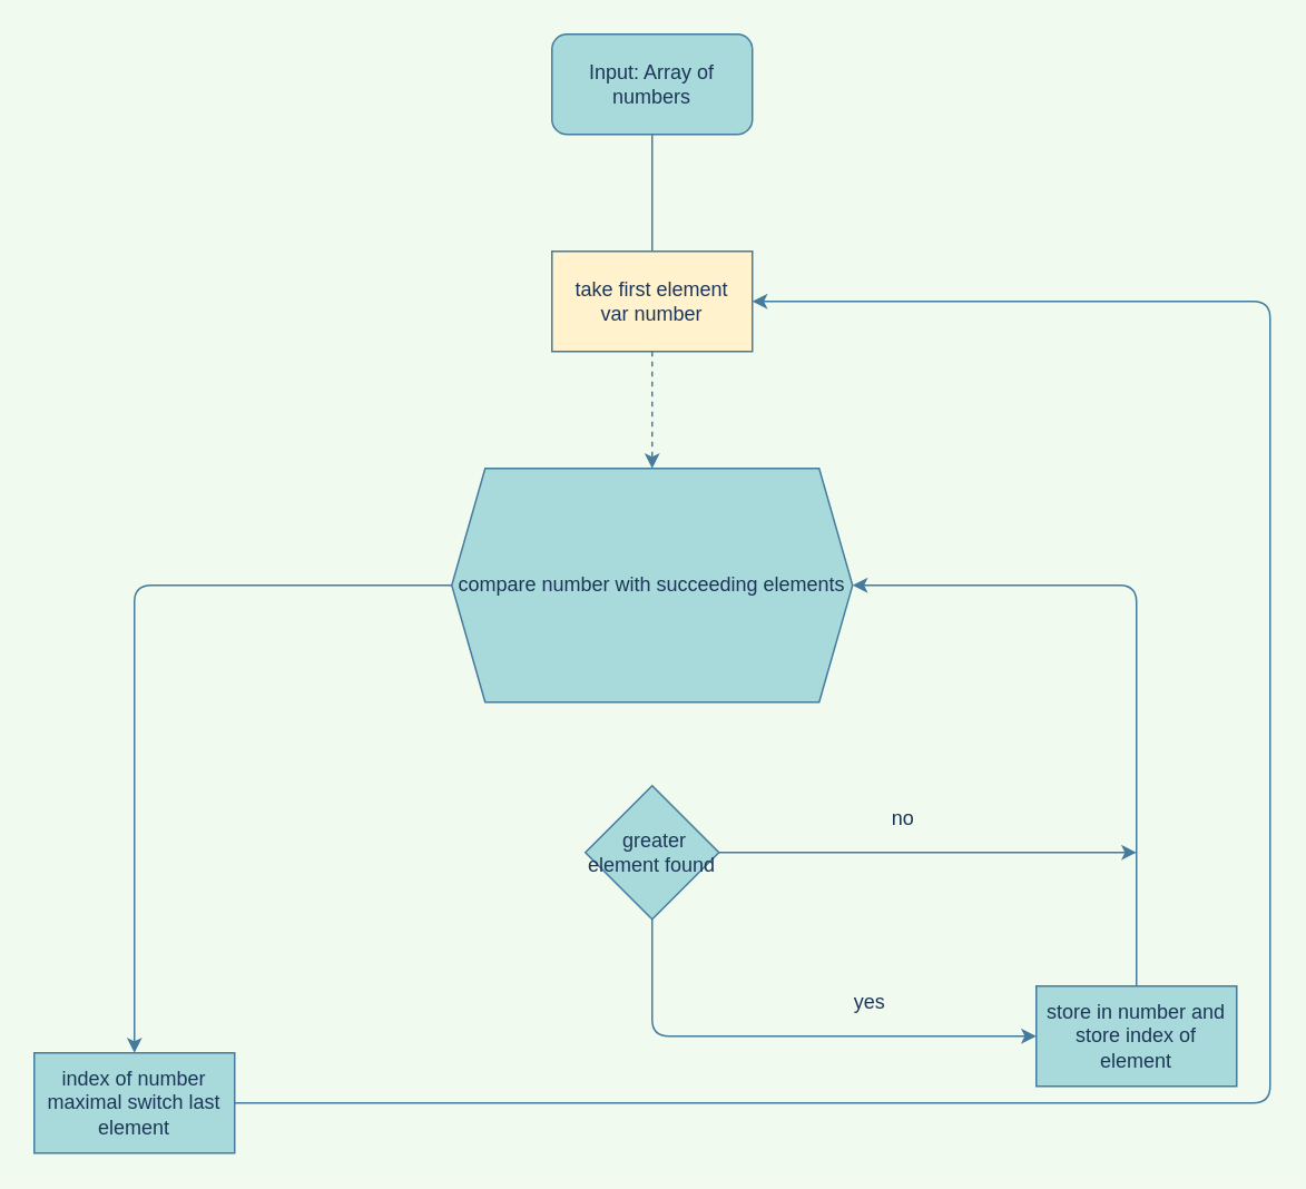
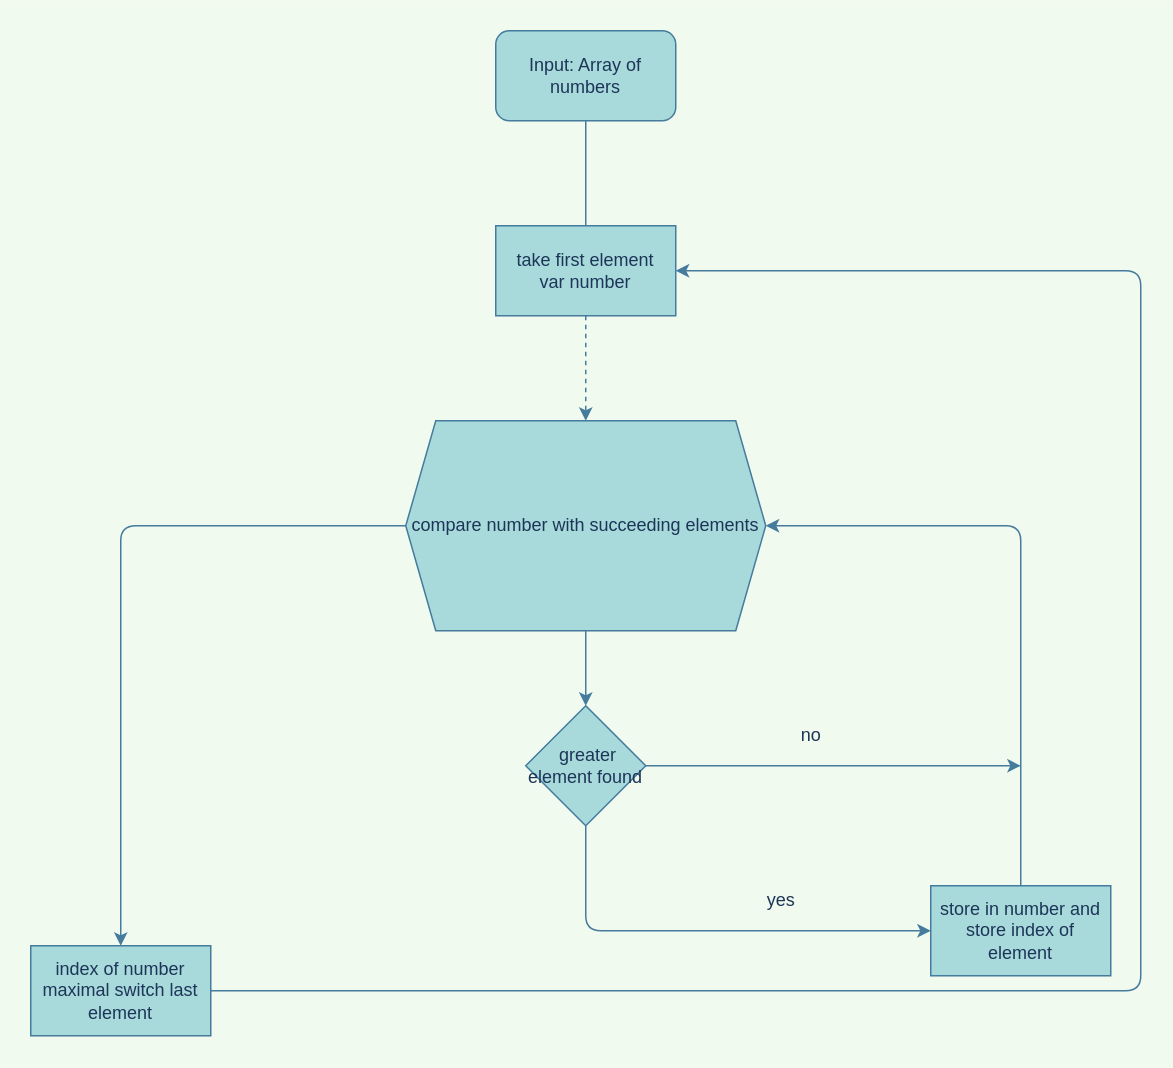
  <mxCell id="0" />
  <mxCell id="1" parent="0" />
  <mxCell id="2" style="edgeStyle=orthogonalEdgeStyle;curved=0;rounded=1;sketch=0;orthogonalLoop=1;jettySize=auto;html=1;fontColor=#1D3557;strokeColor=#457B9D;fillColor=#A8DADC;" edge="1" parent="1" source="3"><mxGeometry relative="1" as="geometry"><mxPoint x="390" y="160" as="targetPoint" /></mxGeometry></mxCell>
  <mxCell id="3" value="Input: Array of numbers" style="rounded=1;whiteSpace=wrap;html=1;sketch=0;fontColor=#1D3557;strokeColor=#457B9D;fillColor=#A8DADC;" vertex="1" parent="1"><mxGeometry x="330" width="120" height="60" as="geometry" y="20" /></mxCell>
  <mxCell id="4" style="edgeStyle=orthogonalEdgeStyle;curved=0;rounded=1;sketch=0;orthogonalLoop=1;jettySize=auto;html=1;entryX=0.5;entryY=0;entryDx=0;entryDy=0;fontColor=#1D3557;strokeColor=#457B9D;fillColor=#A8DADC;dashed=1;" edge="1" parent="1" source="5" target="8"><mxGeometry relative="1" as="geometry" /></mxCell>
- <mxCell id="5" value="take first element&lt;br&gt;var number" style="whiteSpace=wrap;html=1;rounded=0;sketch=0;fontColor=#1D3557;strokeColor=#457B9D;fillColor=#fff2cc;" vertex="1" parent="1"><mxGeometry x="330" y="150" width="120" height="60" as="geometry" /></mxCell>
+ <mxCell id="5" value="take first element&lt;br&gt;var number" style="whiteSpace=wrap;html=1;rounded=0;sketch=0;fontColor=#1D3557;strokeColor=#457B9D;fillColor=#A8DADC;" vertex="1" parent="1"><mxGeometry x="330" y="150" width="120" height="60" as="geometry" /></mxCell>
+ <mxCell id="6" value="" style="edgeStyle=orthogonalEdgeStyle;curved=0;rounded=1;sketch=0;orthogonalLoop=1;jettySize=auto;html=1;fontColor=#1D3557;strokeColor=#457B9D;fillColor=#A8DADC;" edge="1" parent="1" source="8" target="11"><mxGeometry relative="1" as="geometry" /></mxCell>
  <mxCell id="7" style="edgeStyle=orthogonalEdgeStyle;curved=0;rounded=1;sketch=0;orthogonalLoop=1;jettySize=auto;html=1;entryX=0.5;entryY=0;entryDx=0;entryDy=0;fontColor=#1D3557;strokeColor=#457B9D;fillColor=#A8DADC;" edge="1" parent="1" source="8" target="17"><mxGeometry relative="1" as="geometry" /></mxCell>
  <mxCell id="8" value="compare number with succeeding elements" style="shape=hexagon;perimeter=hexagonPerimeter2;whiteSpace=wrap;html=1;fixedSize=1;rounded=0;sketch=0;fontColor=#1D3557;strokeColor=#457B9D;fillColor=#A8DADC;" vertex="1" parent="1"><mxGeometry x="270" y="280" width="240" height="140" as="geometry" /></mxCell>
  <mxCell id="9" style="edgeStyle=orthogonalEdgeStyle;curved=0;rounded=1;sketch=0;orthogonalLoop=1;jettySize=auto;html=1;entryX=0;entryY=0.5;entryDx=0;entryDy=0;fontColor=#1D3557;strokeColor=#457B9D;fillColor=#A8DADC;" edge="1" parent="1" source="11" target="13"><mxGeometry relative="1" as="geometry"><Array as="points"><mxPoint x="390" y="620" /></Array></mxGeometry></mxCell>
  <mxCell id="10" style="edgeStyle=orthogonalEdgeStyle;curved=0;rounded=1;sketch=0;orthogonalLoop=1;jettySize=auto;html=1;fontColor=#1D3557;strokeColor=#457B9D;fillColor=#A8DADC;" edge="1" parent="1" source="11"><mxGeometry relative="1" as="geometry"><mxPoint x="680" y="510" as="targetPoint" /></mxGeometry></mxCell>
  <mxCell id="11" value="&amp;nbsp;greater element found&lt;br&gt;" style="rhombus;whiteSpace=wrap;html=1;rounded=0;sketch=0;fontColor=#1D3557;strokeColor=#457B9D;fillColor=#A8DADC;" vertex="1" parent="1"><mxGeometry x="350" y="470" width="80" height="80" as="geometry" /></mxCell>
  <mxCell id="12" style="edgeStyle=orthogonalEdgeStyle;curved=0;rounded=1;sketch=0;orthogonalLoop=1;jettySize=auto;html=1;entryX=1;entryY=0.5;entryDx=0;entryDy=0;fontColor=#1D3557;strokeColor=#457B9D;fillColor=#A8DADC;" edge="1" parent="1" source="13" target="8"><mxGeometry relative="1" as="geometry"><Array as="points"><mxPoint x="680" y="350" /></Array></mxGeometry></mxCell>
  <mxCell id="13" value="store in number and store index of element&lt;br&gt;" style="whiteSpace=wrap;html=1;rounded=0;sketch=0;fontColor=#1D3557;strokeColor=#457B9D;fillColor=#A8DADC;" vertex="1" parent="1"><mxGeometry x="620" y="590" width="120" height="60" as="geometry" /></mxCell>
  <mxCell id="14" value="no&lt;br&gt;" style="text;html=1;align=center;verticalAlign=middle;resizable=0;points=[];autosize=1;strokeColor=none;fontColor=#1D3557;" vertex="1" parent="1"><mxGeometry x="525" y="480" width="30" height="20" as="geometry" /></mxCell>
  <mxCell id="15" value="yes" style="text;html=1;align=center;verticalAlign=middle;resizable=0;points=[];autosize=1;strokeColor=none;fontColor=#1D3557;" vertex="1" parent="1"><mxGeometry x="505" y="590" width="30" height="20" as="geometry" /></mxCell>
  <mxCell id="16" style="edgeStyle=orthogonalEdgeStyle;curved=0;rounded=1;sketch=0;orthogonalLoop=1;jettySize=auto;html=1;entryX=1;entryY=0.5;entryDx=0;entryDy=0;fontColor=#1D3557;strokeColor=#457B9D;fillColor=#A8DADC;" edge="1" parent="1" source="17" target="5"><mxGeometry relative="1" as="geometry"><Array as="points"><mxPoint x="760" y="660" /><mxPoint x="760" y="180" /></Array></mxGeometry></mxCell>
  <mxCell id="17" value="index of number maximal switch last element" style="whiteSpace=wrap;html=1;rounded=0;sketch=0;fontColor=#1D3557;strokeColor=#457B9D;fillColor=#A8DADC;" vertex="1" parent="1"><mxGeometry x="20" y="630" width="120" height="60" as="geometry" /></mxCell>
